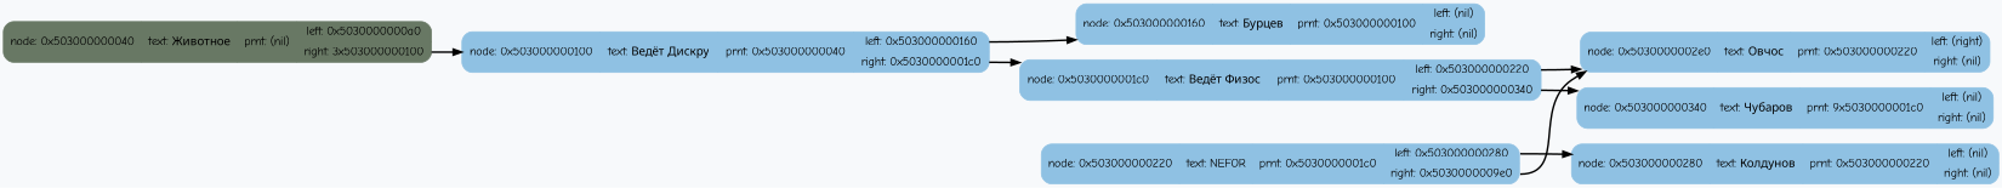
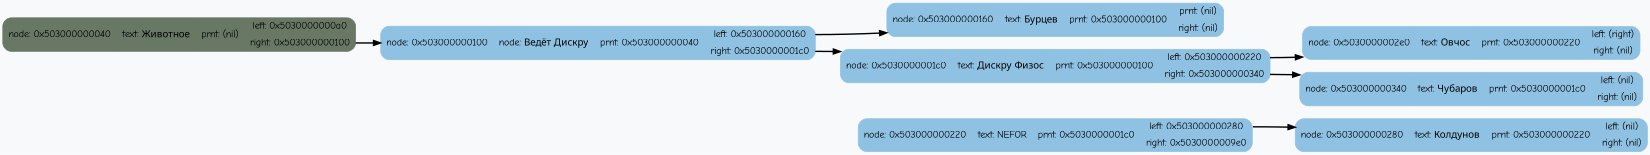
  digraph {
    bgcolor="#F7F9FB"
    fontname="Comic Neue"
    rankdir=LR
    node [color="#8FC1E3" fontname="Comic Neue" shape=Mrecord style=filled]
    edge [fontname="Comic Neue" style=bold tailport=right weight=1000]
-   n1 [color="#687864" label="{node: 0x503000000040 | text: Животное | prnt: (nil) | {<left>left: 0x5030000000a0 | <right>right: 3x503000000100}  }"]
-   n2 [label="{node: 0x503000000100 | text: Ведёт Дискру | prnt: 0x503000000040 | {<left>left: 0x503000000160 | <right>right: 0x5030000001c0}  }"]
-   n3 [label="{node: 0x503000000160 | text: Бурцев | prnt: 0x503000000100 | {<left>left: (nil) | <right>right: (nil)}  }"]
-   n4 [label="{node: 0x5030000001c0 | text: Ведёт Физос | prnt: 0x503000000100 | {<left>left: 0x503000000220 | <right>right: 0x503000000340}  }"]
-   n5 [label="{node: 0x503000000340 | text: Чубаров | prnt: 9x5030000001c0 | {<left>left: (nil) | <right>right: (nil)}  }"]
+   n1 [color="#687864" label="{node: 0x503000000040 | text: Животное | prnt: (nil) | {<left>left: 0x5030000000a0 | <right>right: 0x503000000100}  }"]
+   n2 [label="{node: 0x503000000100 | node: Ведёт Дискру | prnt: 0x503000000040 | {<left>left: 0x503000000160 | <right>right: 0x5030000001c0}  }"]
+   n3 [label="{node: 0x503000000160 | text: Бурцев | prnt: 0x503000000100 | {<left>prnt: (nil) | <right>right: (nil)}  }"]
+   n4 [label="{node: 0x5030000001c0 | text: Дискру Физос | prnt: 0x503000000100 | {<left>left: 0x503000000220 | <right>right: 0x503000000340}  }"]
+   n5 [label="{node: 0x503000000340 | text: Чубаров | prnt: 0x5030000001c0 | {<left>left: (nil) | <right>right: (nil)}  }"]
    n6 [label="{node: 0x5030000002e0 | text: Овчос | prnt: 0x503000000220 | {<left>left: (right) | <right>right: (nil)}  }"]
    n7 [label="{node: 0x503000000220 | text: NEFOR | prnt: 0x5030000001c0 | {<left>left: 0x503000000280 | <right>right: 0x5030000009e0}  }"]
    n8 [label="{node: 0x503000000280 | text: Колдунов | prnt: 0x503000000220 | {<left>left: (nil) | <right>right: (nil)}  }"]
    n1 -> n2
    n2 -> n3 [tailport=left]
    n2 -> n4
    n4 -> n5
    n4 -> n6 [tailport=left]
-   n7 -> n6
    n7 -> n8 [tailport=left]
  }
